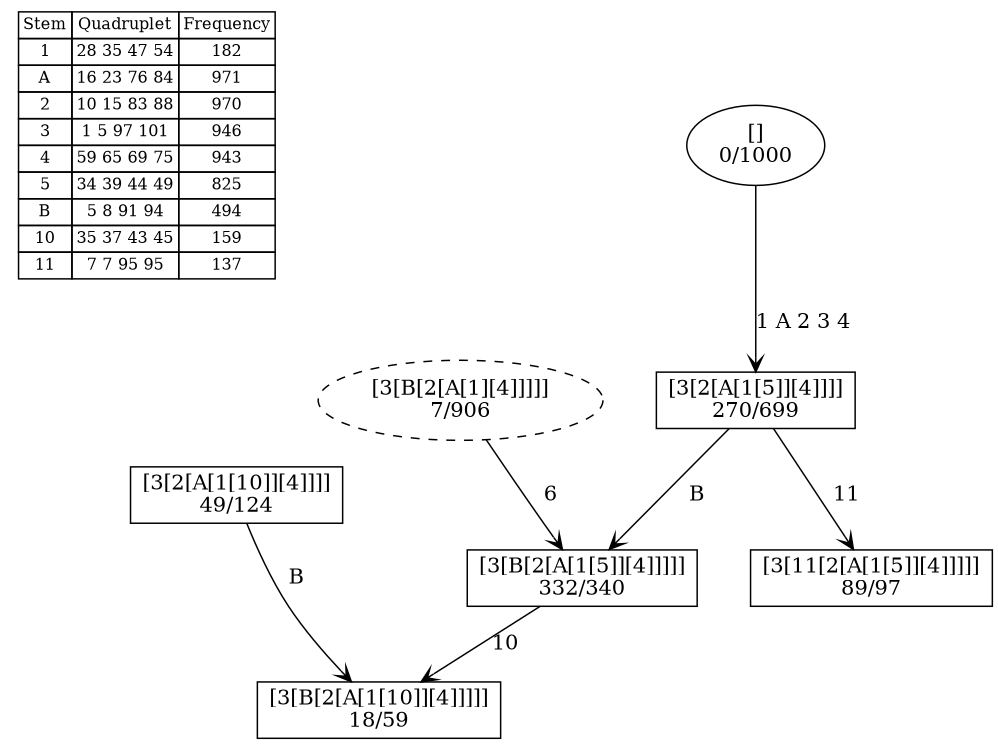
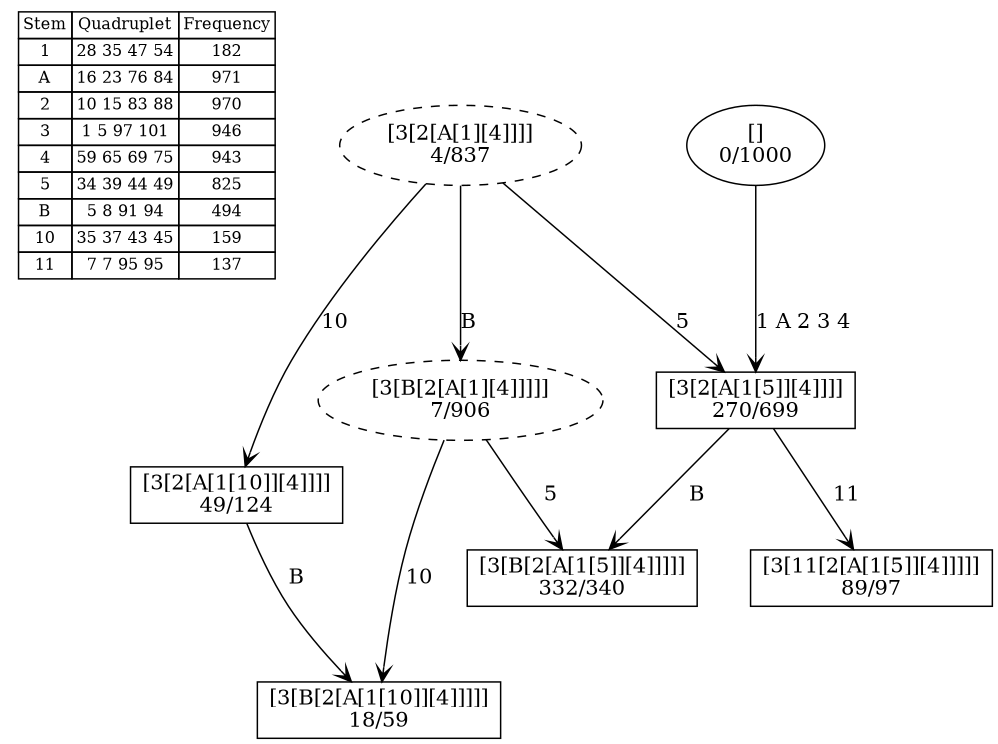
  digraph {
    nodesep=0.5
    node [shape=box]
    edge [arrowhead=vee]
    n1 [fontsize=11 label=< <table border="0" cellborder="1" cellspacing="0"><tr><td>Stem</td><td>Quadruplet</td><td>Frequency</td></tr> <tr><td>1</td><td>28 35 47 54</td><td>182</td></tr> <tr><td>A</td><td>16 23 76 84</td><td>971</td></tr> <tr><td>2</td><td>10 15 83 88</td><td>970</td></tr> <tr><td>3</td><td>1 5 97 101</td><td>946</td></tr> <tr><td>4</td><td>59 65 69 75</td><td>943</td></tr> <tr><td>5</td><td>34 39 44 49</td><td>825</td></tr> <tr><td>B</td><td>5 8 91 94</td><td>494</td></tr> <tr><td>10</td><td>35 37 43 45</td><td>159</td></tr> <tr><td>11</td><td>7 7 95 95</td><td>137</td></tr> </table>> shape=plaintext]
    n2 [label="[3[B[2[A[1[5]][4]]]]]\n332/340"]
    n3 [label="[3[2[A[1[5]][4]]]]\n270/699"]
    n4 [label="[3[11[2[A[1[5]][4]]]]]\n89/97"]
    n5 [label="[3[B[2[A[1[10]][4]]]]]\n18/59"]
    n6 [label="[3[2[A[1[10]][4]]]]\n49/124"]
    n7 [label="[3[B[2[A[1][4]]]]]\n7/906" style=dashed shape=""]
+   n8 [label="[3[2[A[1][4]]]]\n4/837" style=dashed shape=""]
    n9 [label="[]\n0/1000" shape=""]
    n3 -> n2 [label="B "]
    n3 -> n4 [label="11 "]
    n6 -> n5 [label="B "]
-   n7 -> n2 [label="6 "]
-   n2 -> n5 [label="10 "]
+   n7 -> n2 [label="5 "]
+   n7 -> n5 [label="10 "]
+   n8 -> n3 [label="5 "]
+   n8 -> n6 [label="10 "]
+   n8 -> n7 [label="B "]
    n9 -> n3 [label="1 A 2 3 4 "]
  }
